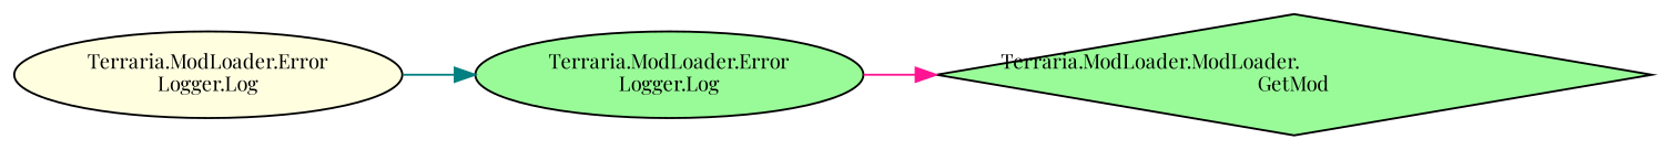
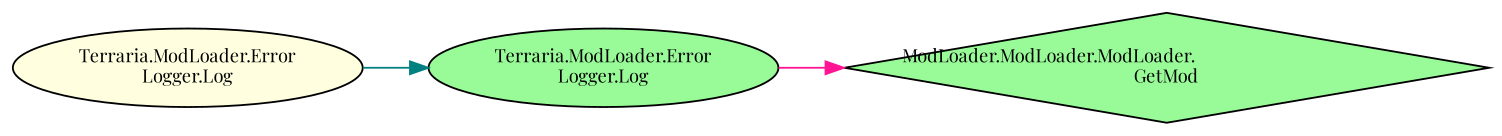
  digraph {
    rankdir=LR
    fontname="Playfair Display"
    node [color=black fillcolor=palegreen fontname="Playfair Display" fontsize=10 shape=ellipse style=filled]
    edge [fontname="Playfair Display" fontsize=10 labelfontname=Helvetica labelfontsize=10 style=solid arrowhead=normal]
    n1 [fillcolor=lightyellow fontcolor=black height=0.2 label="Terraria.ModLoader.Error\lLogger.Log" width=0.4]
    n2 [height=0.2 label="Terraria.ModLoader.Error\lLogger.Log" width=0.4]
-   n3 [height=0.2 label="Terraria.ModLoader.ModLoader.\lGetMod" shape=diamond width=0.4]
+   n3 [height=0.2 label="ModLoader.ModLoader.ModLoader.\lGetMod" shape=diamond width=0.4]
    n1 -> n2 [color=teal]
    n2 -> n3 [color=deeppink]
  }
